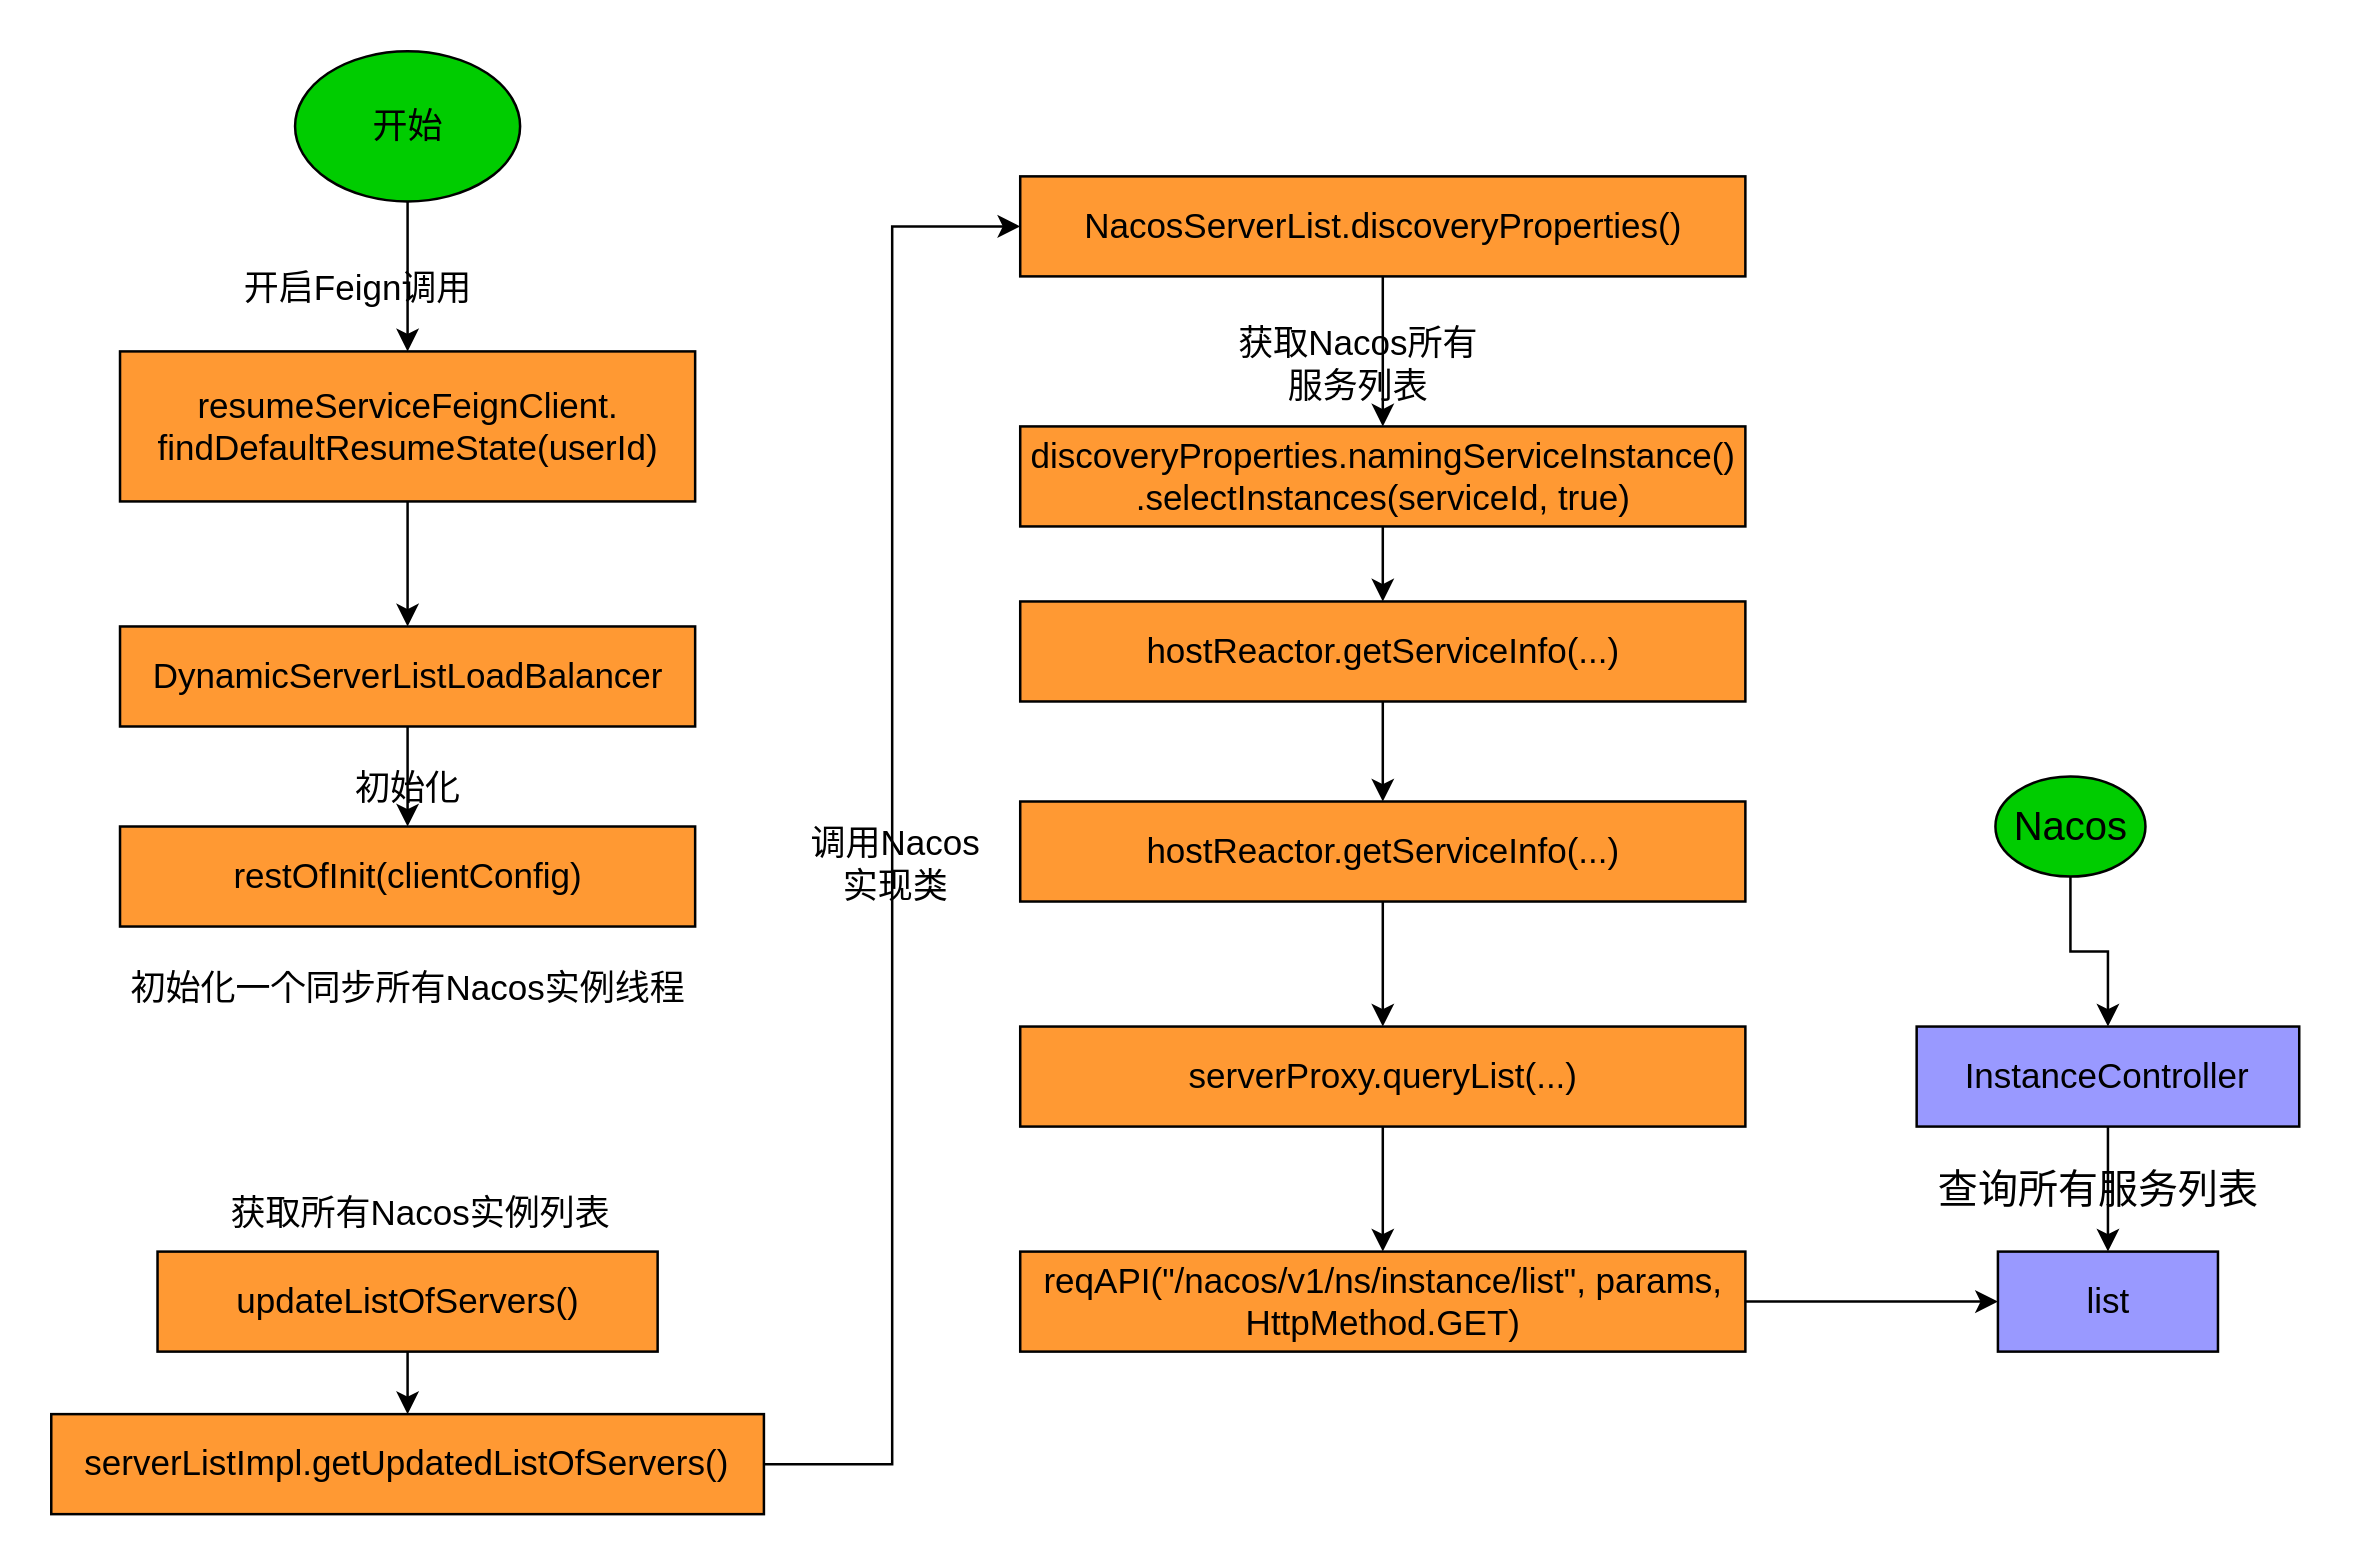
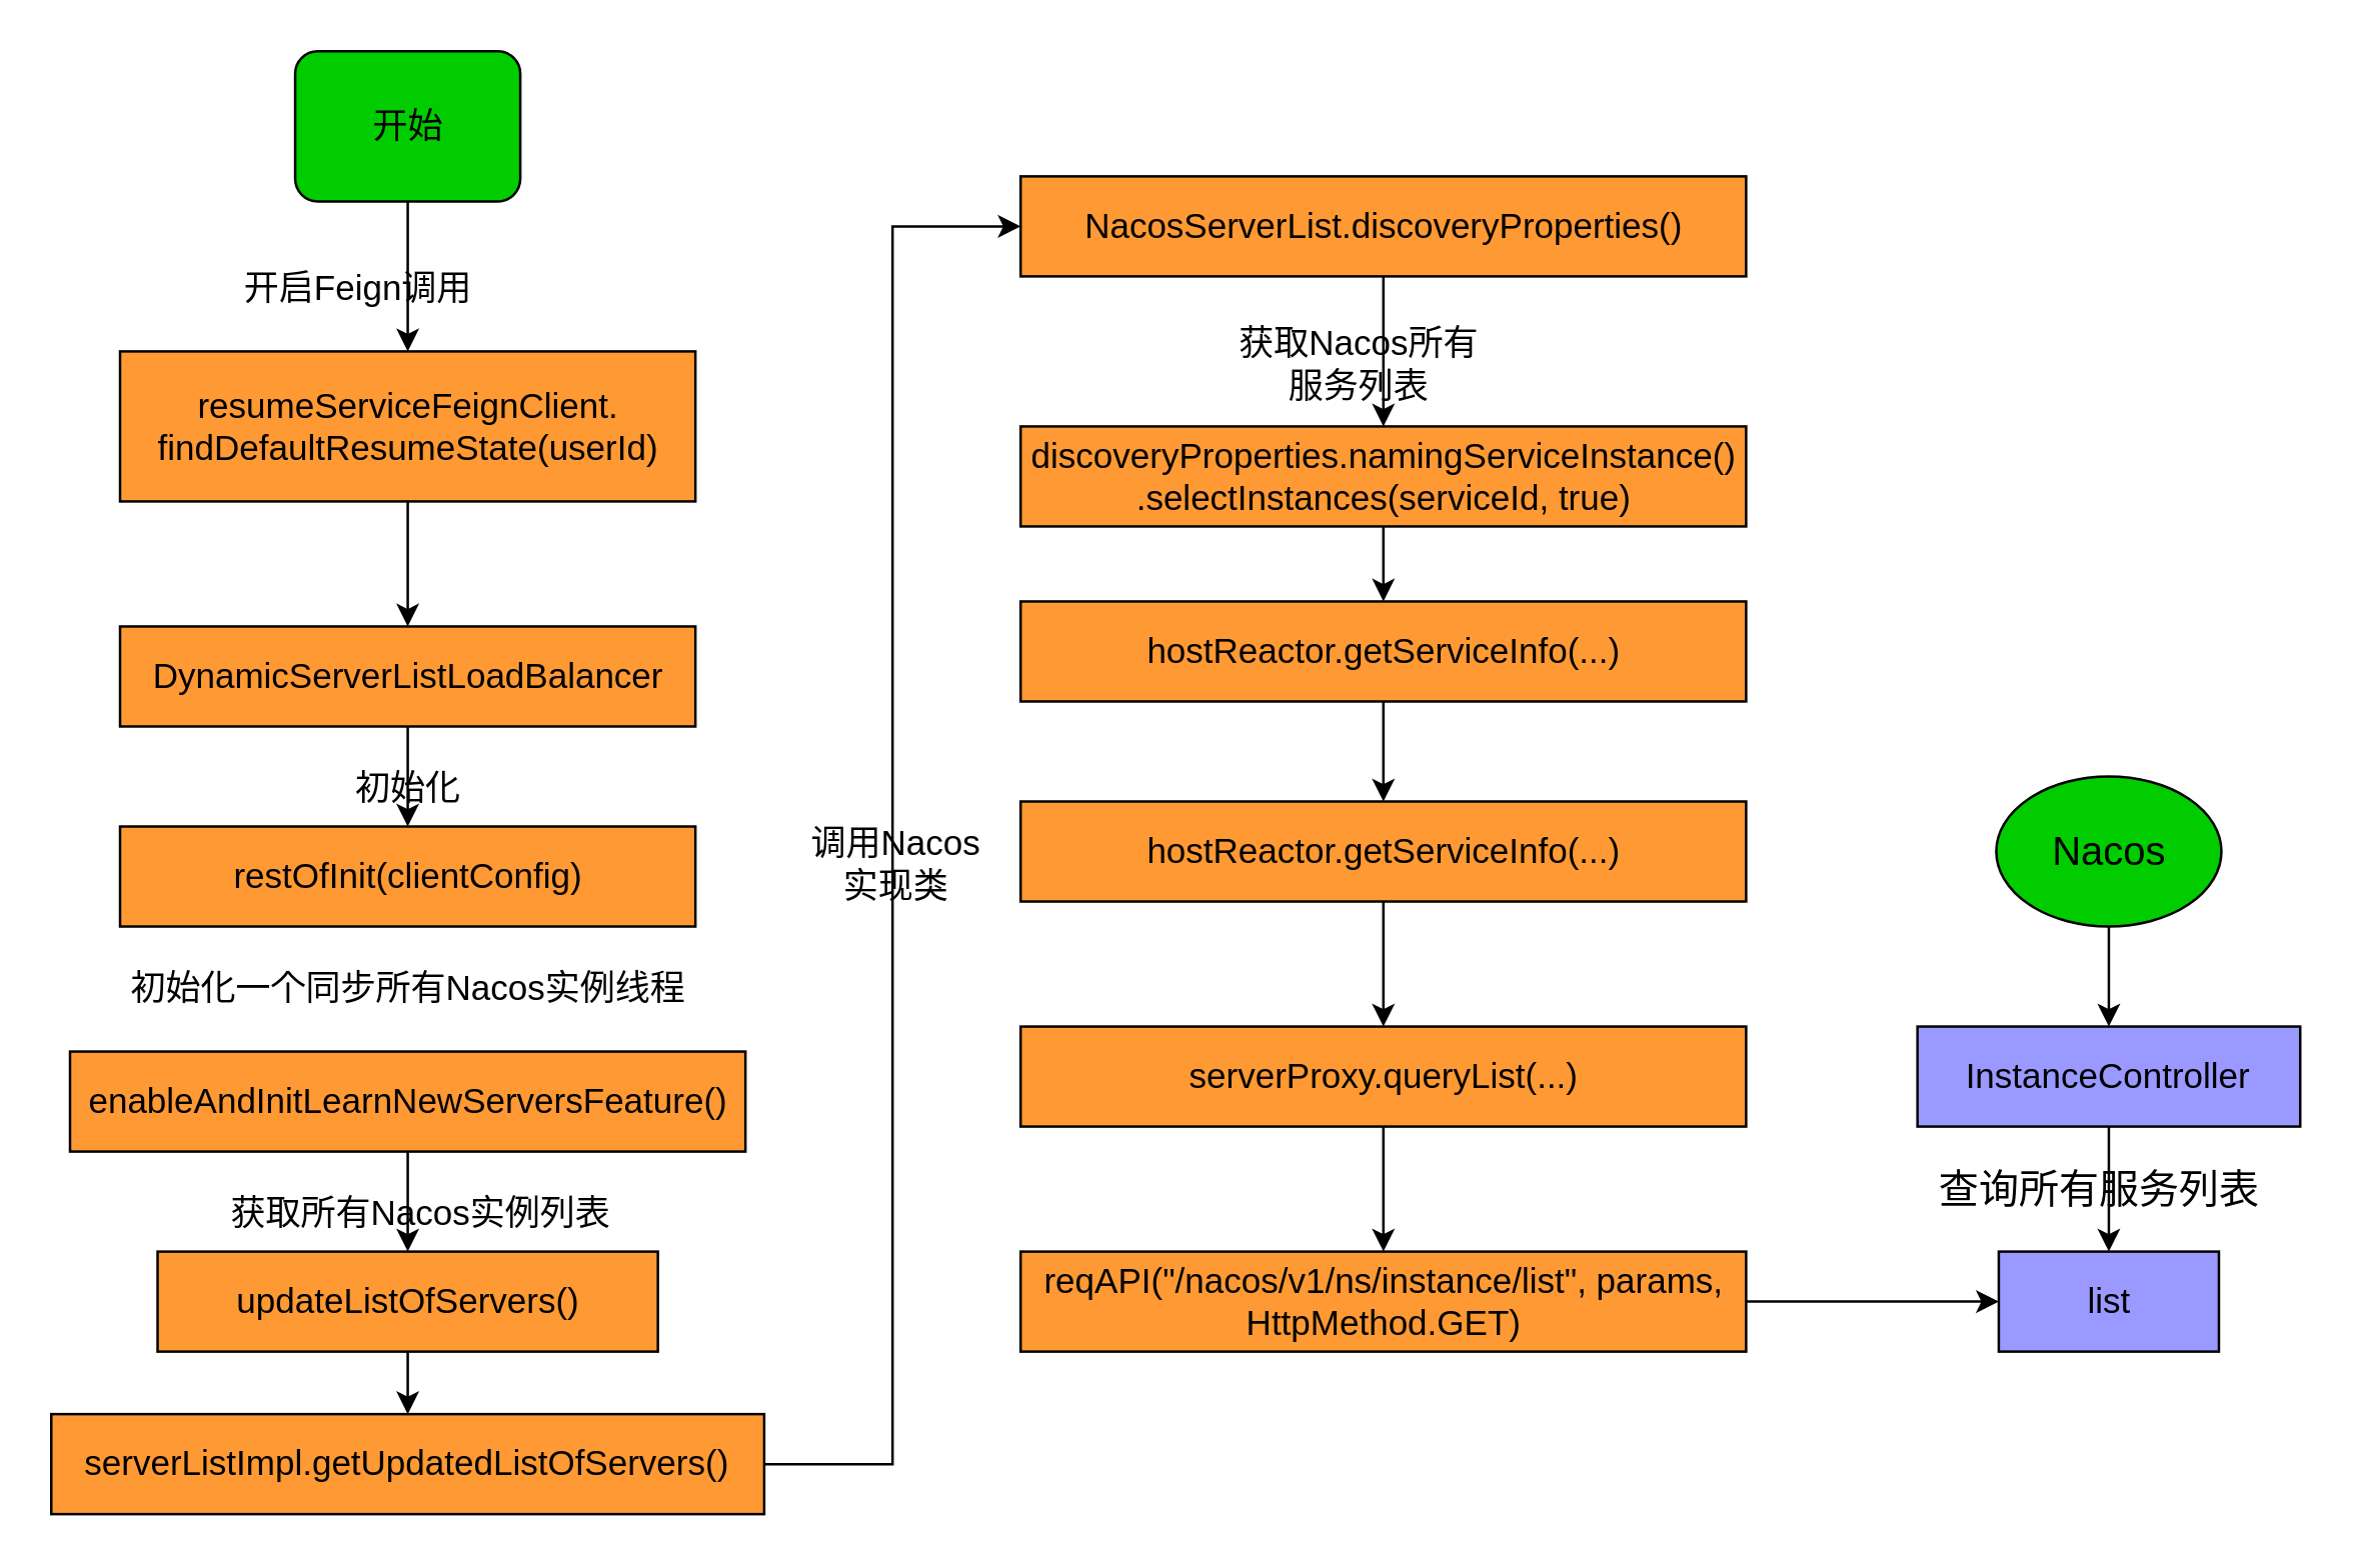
  <mxCell id="0" />
  <mxCell id="1" parent="0" />
  <mxCell id="2" style="edgeStyle=orthogonalEdgeStyle;rounded=0;orthogonalLoop=1;jettySize=auto;html=1;exitX=0.5;exitY=1;exitDx=0;exitDy=0;entryX=0.5;entryY=0;entryDx=0;entryDy=0;fontSize=14;" edge="1" parent="1" source="3" target="5"><mxGeometry relative="1" as="geometry" /></mxCell>
- <mxCell id="3" value="开始" style="ellipse;whiteSpace=wrap;html=1;fontSize=14;fillColor=#00CC00;" vertex="1" parent="1"><mxGeometry x="117.5" y="20" width="90" height="60" as="geometry" /></mxCell>
+ <mxCell id="3" value="开始" style="whiteSpace=wrap;html=1;fontSize=14;fillColor=#00CC00;rounded=1;" vertex="1" parent="1"><mxGeometry x="117.5" y="20" width="90" height="60" as="geometry" /></mxCell>
  <mxCell id="4" value="" style="edgeStyle=orthogonalEdgeStyle;rounded=0;orthogonalLoop=1;jettySize=auto;html=1;fontSize=14;" edge="1" parent="1" source="5" target="8"><mxGeometry relative="1" as="geometry" /></mxCell>
  <mxCell id="5" value="resumeServiceFeignClient.&lt;br&gt;findDefaultResumeState(userId)" style="rounded=0;whiteSpace=wrap;html=1;fontSize=14;fillColor=#FF9933;" vertex="1" parent="1"><mxGeometry x="47.5" y="140" width="230" height="60" as="geometry" /></mxCell>
  <mxCell id="6" value="开启Feign调用" style="text;html=1;strokeColor=none;fillColor=none;align=center;verticalAlign=middle;whiteSpace=wrap;rounded=0;fontSize=14;" vertex="1" parent="1"><mxGeometry x="87.5" y="100" width="110" height="30" as="geometry" /></mxCell>
  <mxCell id="7" value="" style="edgeStyle=orthogonalEdgeStyle;rounded=0;orthogonalLoop=1;jettySize=auto;html=1;fontSize=14;" edge="1" parent="1" source="8" target="9"><mxGeometry relative="1" as="geometry" /></mxCell>
  <mxCell id="8" value="DynamicServerListLoadBalancer" style="rounded=0;whiteSpace=wrap;html=1;fontSize=14;fillColor=#FF9933;" vertex="1" parent="1"><mxGeometry x="47.5" y="250" width="230" height="40" as="geometry" /></mxCell>
  <mxCell id="9" value="restOfInit(clientConfig)" style="rounded=0;whiteSpace=wrap;html=1;fontSize=14;fillColor=#FF9933;" vertex="1" parent="1"><mxGeometry x="47.5" y="330" width="230" height="40" as="geometry" /></mxCell>
  <mxCell id="10" value="初始化" style="text;html=1;strokeColor=none;fillColor=none;align=center;verticalAlign=middle;whiteSpace=wrap;rounded=0;fontSize=14;" vertex="1" parent="1"><mxGeometry x="132.5" y="300" width="60" height="30" as="geometry" /></mxCell>
+ <mxCell id="11" value="" style="edgeStyle=orthogonalEdgeStyle;rounded=0;orthogonalLoop=1;jettySize=auto;html=1;fontSize=14;" edge="1" parent="1" source="12" target="15"><mxGeometry relative="1" as="geometry" /></mxCell>
+ <mxCell id="12" value="enableAndInitLearnNewServersFeature()" style="rounded=0;whiteSpace=wrap;html=1;fontSize=14;fillColor=#FF9933;" vertex="1" parent="1"><mxGeometry x="27.5" y="420" width="270" height="40" as="geometry" /></mxCell>
  <mxCell id="13" value="初始化一个同步所有Nacos实例线程" style="text;html=1;strokeColor=none;fillColor=none;align=center;verticalAlign=middle;whiteSpace=wrap;rounded=0;fontSize=14;" vertex="1" parent="1"><mxGeometry x="42.5" y="380" width="240" height="30" as="geometry" /></mxCell>
  <mxCell id="14" value="" style="edgeStyle=orthogonalEdgeStyle;rounded=0;orthogonalLoop=1;jettySize=auto;html=1;fontSize=14;" edge="1" parent="1" source="15" target="18"><mxGeometry relative="1" as="geometry" /></mxCell>
  <mxCell id="15" value="updateListOfServers()" style="rounded=0;whiteSpace=wrap;html=1;fontSize=14;fillColor=#FF9933;" vertex="1" parent="1"><mxGeometry x="62.5" y="500" width="200" height="40" as="geometry" /></mxCell>
  <mxCell id="16" value="获取所有Nacos实例列表" style="text;html=1;strokeColor=none;fillColor=none;align=center;verticalAlign=middle;whiteSpace=wrap;rounded=0;fontSize=14;" vertex="1" parent="1"><mxGeometry x="77.5" y="470" width="180" height="30" as="geometry" /></mxCell>
  <mxCell id="17" style="edgeStyle=orthogonalEdgeStyle;rounded=0;orthogonalLoop=1;jettySize=auto;html=1;exitX=1;exitY=0.5;exitDx=0;exitDy=0;entryX=0;entryY=0.5;entryDx=0;entryDy=0;fontSize=14;" edge="1" parent="1" source="18" target="20"><mxGeometry relative="1" as="geometry" /></mxCell>
  <mxCell id="18" value="serverListImpl.getUpdatedListOfServers()" style="rounded=0;whiteSpace=wrap;html=1;fontSize=14;fillColor=#FF9933;" vertex="1" parent="1"><mxGeometry x="20" y="565" width="285" height="40" as="geometry" /></mxCell>
  <mxCell id="19" value="" style="edgeStyle=orthogonalEdgeStyle;rounded=0;orthogonalLoop=1;jettySize=auto;html=1;fontSize=14;" edge="1" parent="1" source="20" target="23"><mxGeometry relative="1" as="geometry" /></mxCell>
  <mxCell id="20" value="NacosServerList.discoveryProperties()" style="rounded=0;whiteSpace=wrap;html=1;fontSize=14;fillColor=#FF9933;" vertex="1" parent="1"><mxGeometry x="407.5" y="70" width="290" height="40" as="geometry" /></mxCell>
  <mxCell id="21" value="调用Nacos实现类" style="text;html=1;strokeColor=none;fillColor=none;align=center;verticalAlign=middle;whiteSpace=wrap;rounded=0;fontSize=14;" vertex="1" parent="1"><mxGeometry x="317.5" y="330" width="80" height="30" as="geometry" /></mxCell>
  <mxCell id="22" value="" style="edgeStyle=orthogonalEdgeStyle;rounded=0;orthogonalLoop=1;jettySize=auto;html=1;fontSize=14;" edge="1" parent="1" source="23" target="26"><mxGeometry relative="1" as="geometry" /></mxCell>
  <mxCell id="23" value="&lt;div&gt;discoveryProperties.namingServiceInstance()&lt;/div&gt;&lt;div&gt;&lt;span style=&quot;&quot;&gt;&#09;&#09;&#09;&#09;&#09;&lt;/span&gt;.selectInstances(serviceId, true)&lt;/div&gt;" style="rounded=0;whiteSpace=wrap;html=1;fontSize=14;fillColor=#FF9933;" vertex="1" parent="1"><mxGeometry x="407.5" y="170" width="290" height="40" as="geometry" /></mxCell>
  <mxCell id="24" value="获取Nacos所有服务列表" style="text;html=1;strokeColor=none;fillColor=none;align=center;verticalAlign=middle;whiteSpace=wrap;rounded=0;fontSize=14;" vertex="1" parent="1"><mxGeometry x="487.5" y="130" width="110" height="30" as="geometry" /></mxCell>
  <mxCell id="25" value="" style="edgeStyle=orthogonalEdgeStyle;rounded=0;orthogonalLoop=1;jettySize=auto;html=1;fontSize=14;" edge="1" parent="1" source="26" target="28"><mxGeometry relative="1" as="geometry" /></mxCell>
  <mxCell id="26" value="hostReactor.getServiceInfo(...)" style="rounded=0;whiteSpace=wrap;html=1;fontSize=14;fillColor=#FF9933;" vertex="1" parent="1"><mxGeometry x="407.5" y="240" width="290" height="40" as="geometry" /></mxCell>
  <mxCell id="27" value="" style="edgeStyle=orthogonalEdgeStyle;rounded=0;orthogonalLoop=1;jettySize=auto;html=1;fontSize=14;" edge="1" parent="1" source="28" target="30"><mxGeometry relative="1" as="geometry" /></mxCell>
  <mxCell id="28" value="hostReactor.getServiceInfo(...)" style="rounded=0;whiteSpace=wrap;html=1;fontSize=14;fillColor=#FF9933;" vertex="1" parent="1"><mxGeometry x="407.5" y="320" width="290" height="40" as="geometry" /></mxCell>
  <mxCell id="29" value="" style="edgeStyle=orthogonalEdgeStyle;rounded=0;orthogonalLoop=1;jettySize=auto;html=1;fontSize=14;" edge="1" parent="1" source="30" target="32"><mxGeometry relative="1" as="geometry" /></mxCell>
  <mxCell id="30" value="serverProxy.queryList(...)" style="rounded=0;whiteSpace=wrap;html=1;fontSize=14;fillColor=#FF9933;" vertex="1" parent="1"><mxGeometry x="407.5" y="410" width="290" height="40" as="geometry" /></mxCell>
  <mxCell id="31" style="edgeStyle=orthogonalEdgeStyle;rounded=0;orthogonalLoop=1;jettySize=auto;html=1;entryX=0;entryY=0.5;entryDx=0;entryDy=0;fontSize=16;" edge="1" parent="1" source="32" target="37"><mxGeometry relative="1" as="geometry" /></mxCell>
  <mxCell id="32" value="reqAPI(&quot;/nacos/v1/ns/instance/list&quot;, params, HttpMethod.GET)" style="rounded=0;whiteSpace=wrap;html=1;fontSize=14;fillColor=#FF9933;" vertex="1" parent="1"><mxGeometry x="407.5" y="500" width="290" height="40" as="geometry" /></mxCell>
  <mxCell id="33" style="edgeStyle=orthogonalEdgeStyle;rounded=0;orthogonalLoop=1;jettySize=auto;html=1;entryX=0.5;entryY=0;entryDx=0;entryDy=0;fontSize=16;" edge="1" parent="1" source="34" target="36"><mxGeometry relative="1" as="geometry" /></mxCell>
- <mxCell id="34" value="Nacos" style="ellipse;whiteSpace=wrap;html=1;fontSize=16;fillColor=#00CC00;" vertex="1" parent="1"><mxGeometry x="797.5" y="310" width="60" height="40" as="geometry" /></mxCell>
+ <mxCell id="34" value="Nacos" style="ellipse;whiteSpace=wrap;html=1;fontSize=16;fillColor=#00CC00;" vertex="1" parent="1"><mxGeometry x="797.5" y="310" width="90" height="60" as="geometry" /></mxCell>
  <mxCell id="35" style="edgeStyle=orthogonalEdgeStyle;rounded=0;orthogonalLoop=1;jettySize=auto;html=1;entryX=0.5;entryY=0;entryDx=0;entryDy=0;fontSize=16;" edge="1" parent="1" source="36" target="37"><mxGeometry relative="1" as="geometry" /></mxCell>
  <mxCell id="36" value="InstanceController" style="rounded=0;whiteSpace=wrap;html=1;fontSize=14;fillColor=#9999FF;" vertex="1" parent="1"><mxGeometry x="766" y="410" width="153" height="40" as="geometry" /></mxCell>
  <mxCell id="37" value="list" style="whiteSpace=wrap;html=1;fontSize=14;fillColor=#9999FF;rounded=0;" vertex="1" parent="1"><mxGeometry x="798.5" y="500" width="88" height="40" as="geometry" /></mxCell>
  <mxCell id="38" value="查询所有服务列表" style="text;html=1;strokeColor=none;fillColor=none;align=center;verticalAlign=middle;whiteSpace=wrap;rounded=0;fontSize=16;" vertex="1" parent="1"><mxGeometry x="759" y="460" width="160" height="30" as="geometry" /></mxCell>
